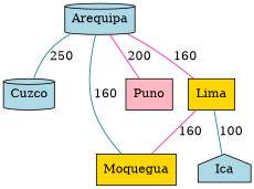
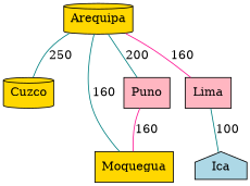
  graph {
    node [fillcolor=gold shape=box style=filled]
    edge [color=teal]
-   Arequipa [fillcolor=lightblue shape=cylinder]
-   Cuzco [fillcolor=lightblue shape=cylinder]
+   Arequipa [shape=cylinder]
+   Cuzco [shape=cylinder]
    Puno [fillcolor=lightpink]
-   Lima
+   Lima [fillcolor=lightpink]
    Moquegua
    Ica [fillcolor=lightblue shape=house]
    Arequipa -- Cuzco [label=250]
-   Arequipa -- Puno [color=deeppink label=200]
+   Arequipa -- Puno [label=200]
    Arequipa -- Lima [color=deeppink label=160]
    Arequipa -- Moquegua [label=160]
-   Lima -- Moquegua [color=deeppink label=160]
+   Puno -- Moquegua [color=deeppink label=160]
    Lima -- Ica [label=100]
  }
